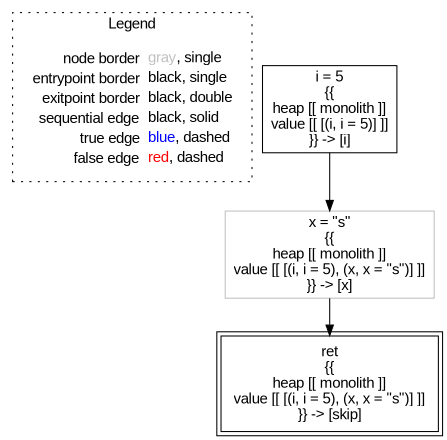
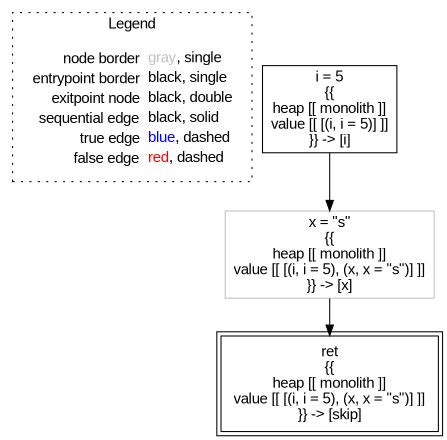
  digraph {
    fontname="Liberation Sans"
    node [shape=rect fontname="Liberation Sans" color=black]
    edge [color=black fontname="Liberation Sans"]
-   n1 [label=<<table border="0" cellpadding="2" cellspacing="0" cellborder="0"><tr><td align="right">node border&nbsp;</td><td align="left"><font color="gray">gray</font>, single</td></tr><tr><td align="right">entrypoint border&nbsp;</td><td align="left"><font color="black">black</font>, single</td></tr><tr><td align="right">exitpoint border&nbsp;</td><td align="left"><font color="black">black</font>, double</td></tr><tr><td align="right">sequential edge&nbsp;</td><td align="left"><font color="black">black</font>, solid</td></tr><tr><td align="right">true edge&nbsp;</td><td align="left"><font color="blue">blue</font>, dashed</td></tr><tr><td align="right">false edge&nbsp;</td><td align="left"><font color="red">red</font>, dashed</td></tr></table>> shape=plaintext color=""]
+   n1 [label=<<table border="0" cellpadding="2" cellspacing="0" cellborder="0"><tr><td align="right">node border&nbsp;</td><td align="left"><font color="gray">gray</font>, single</td></tr><tr><td align="right">entrypoint border&nbsp;</td><td align="left"><font color="black">black</font>, single</td></tr><tr><td align="right">exitpoint node&nbsp;</td><td align="left"><font color="black">black</font>, double</td></tr><tr><td align="right">sequential edge&nbsp;</td><td align="left"><font color="black">black</font>, solid</td></tr><tr><td align="right">true edge&nbsp;</td><td align="left"><font color="blue">blue</font>, dashed</td></tr><tr><td align="right">false edge&nbsp;</td><td align="left"><font color="red">red</font>, dashed</td></tr></table>> shape=plaintext color=""]
    n2 [label=<i = 5<BR/>{{<BR/>heap [[ monolith ]]<BR/>value [[ [(i, i = 5)] ]]<BR/>}} -&gt; [i]>]
    n3 [color=gray label=<x = &quot;s&quot;<BR/>{{<BR/>heap [[ monolith ]]<BR/>value [[ [(i, i = 5), (x, x = &quot;s&quot;)] ]]<BR/>}} -&gt; [x]>]
    n4 [label=<ret<BR/>{{<BR/>heap [[ monolith ]]<BR/>value [[ [(i, i = 5), (x, x = &quot;s&quot;)] ]]<BR/>}} -&gt; [skip]> peripheries=2]
    subgraph cluster_1 {
      label=Legend
      style=dotted
      n1
    }
    n2 -> n3
    n3 -> n4
  }
